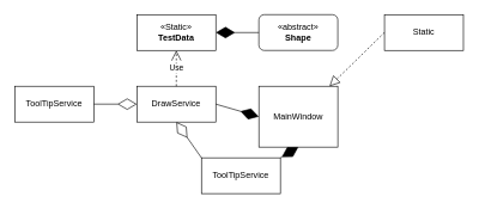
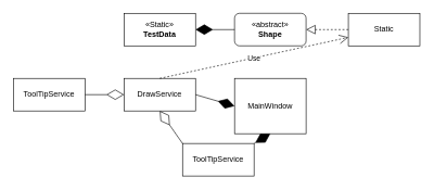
  <mxCell id="0" />
  <mxCell id="1" parent="0" />
  <mxCell id="2" value="DrawService" style="html=1;whiteSpace=wrap;" vertex="1" parent="1"><mxGeometry x="190" y="120" width="110" height="50" as="geometry" /></mxCell>
  <mxCell id="3" value="MainWindow" style="html=1;whiteSpace=wrap;" vertex="1" parent="1"><mxGeometry x="360" y="120" width="110" height="85" as="geometry" /></mxCell>
  <mxCell id="4" value="" style="endArrow=diamondThin;endFill=1;endSize=24;html=1;rounded=0;entryX=0;entryY=0.5;entryDx=0;entryDy=0;exitX=1;exitY=0.5;exitDx=0;exitDy=0;" edge="1" parent="1" source="2" target="3"><mxGeometry width="160" relative="1" as="geometry"><mxPoint x="220" y="440" as="sourcePoint" /><mxPoint x="380" y="440" as="targetPoint" /></mxGeometry></mxCell>
  <mxCell id="5" value="ToolTipService" style="html=1;whiteSpace=wrap;" vertex="1" parent="1"><mxGeometry x="20" y="120" width="110" height="50" as="geometry" /></mxCell>
  <mxCell id="6" value="" style="endArrow=diamondThin;endFill=0;endSize=24;html=1;rounded=0;entryX=0;entryY=0.5;entryDx=0;entryDy=0;exitX=1;exitY=0.5;exitDx=0;exitDy=0;" edge="1" parent="1" source="5" target="2"><mxGeometry width="160" relative="1" as="geometry"><mxPoint x="-50" y="380" as="sourcePoint" /><mxPoint x="110" y="380" as="targetPoint" /></mxGeometry></mxCell>
  <mxCell id="7" value="«abstract»&lt;br&gt;&lt;b&gt;Shape&lt;/b&gt;" style="html=1;whiteSpace=wrap;rounded=1;" vertex="1" parent="1"><mxGeometry x="360" y="20" width="110" height="50" as="geometry" /></mxCell>
  <mxCell id="8" value="Static" style="html=1;whiteSpace=wrap;" vertex="1" parent="1"><mxGeometry x="535" y="20" width="110" height="50" as="geometry" /></mxCell>
- <mxCell id="9" value="" style="endArrow=block;dashed=1;endFill=0;endSize=12;html=1;rounded=0;exitX=0;exitY=0.5;exitDx=0;exitDy=0;" edge="1" parent="1" source="8" target="3"><mxGeometry width="160" relative="1" as="geometry"><mxPoint x="275" y="230" as="sourcePoint" /><mxPoint x="435" y="230" as="targetPoint" /></mxGeometry></mxCell>
+ <mxCell id="9" value="" style="endArrow=block;dashed=1;endFill=0;endSize=12;html=1;rounded=0;entryX=1;entryY=0.5;entryDx=0;entryDy=0;exitX=0;exitY=0.5;exitDx=0;exitDy=0;" edge="1" parent="1" source="8" target="7"><mxGeometry width="160" relative="1" as="geometry"><mxPoint x="275" y="230" as="sourcePoint" /><mxPoint x="435" y="230" as="targetPoint" /></mxGeometry></mxCell>
  <mxCell id="10" value="«Static»&lt;br&gt;&lt;b&gt;TestData&lt;/b&gt;" style="html=1;whiteSpace=wrap;" vertex="1" parent="1"><mxGeometry x="190" y="20" width="110" height="50" as="geometry" /></mxCell>
  <mxCell id="11" value="" style="endArrow=diamondThin;endFill=1;endSize=24;html=1;rounded=0;entryX=1;entryY=0.5;entryDx=0;entryDy=0;exitX=0;exitY=0.5;exitDx=0;exitDy=0;" edge="1" parent="1" source="7" target="10"><mxGeometry width="160" relative="1" as="geometry"><mxPoint x="285" y="130" as="sourcePoint" /><mxPoint x="445" y="130" as="targetPoint" /></mxGeometry></mxCell>
- <mxCell id="12" value="Use" style="endArrow=open;endSize=12;dashed=1;html=1;rounded=0;entryX=0.5;entryY=1;entryDx=0;entryDy=0;exitX=0.5;exitY=0;exitDx=0;exitDy=0;" edge="1" parent="1" source="2" target="10"><mxGeometry width="160" relative="1" as="geometry"><mxPoint x="0" y="270" as="sourcePoint" /><mxPoint x="160" y="270" as="targetPoint" /></mxGeometry></mxCell>
+ <mxCell id="12" value="Use" style="endArrow=open;endSize=12;dashed=1;html=1;rounded=0;exitX=0.5;exitY=0;exitDx=0;exitDy=0;" edge="1" parent="1" source="2" target="8"><mxGeometry width="160" relative="1" as="geometry"><mxPoint x="0" y="270" as="sourcePoint" /><mxPoint x="160" y="270" as="targetPoint" /></mxGeometry></mxCell>
  <mxCell id="13" value="ToolTipService" style="html=1;whiteSpace=wrap;" vertex="1" parent="1"><mxGeometry x="280" y="220" width="110" height="50" as="geometry" /></mxCell>
  <mxCell id="14" value="" style="endArrow=diamondThin;endFill=1;endSize=24;html=1;rounded=0;entryX=0.5;entryY=1;entryDx=0;entryDy=0;exitX=1;exitY=0;exitDx=0;exitDy=0;" edge="1" parent="1" source="13" target="3"><mxGeometry width="160" relative="1" as="geometry"><mxPoint x="310" y="155" as="sourcePoint" /><mxPoint x="370" y="155" as="targetPoint" /></mxGeometry></mxCell>
  <mxCell id="15" value="" style="endArrow=diamondThin;endFill=0;endSize=24;html=1;rounded=0;entryX=0.5;entryY=1;entryDx=0;entryDy=0;exitX=0;exitY=0;exitDx=0;exitDy=0;" edge="1" parent="1" source="13" target="2"><mxGeometry width="160" relative="1" as="geometry"><mxPoint x="140" y="155" as="sourcePoint" /><mxPoint x="200" y="155" as="targetPoint" /></mxGeometry></mxCell>
